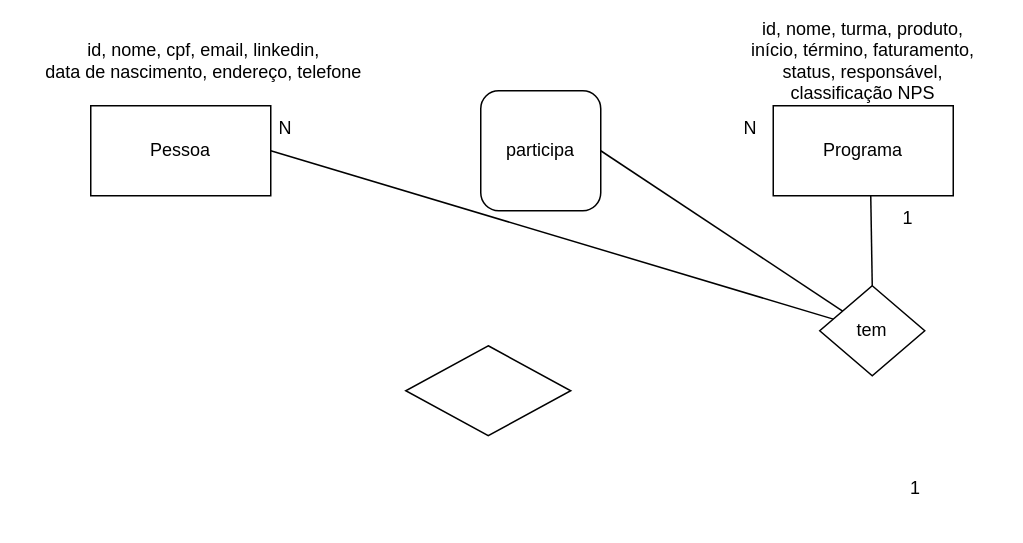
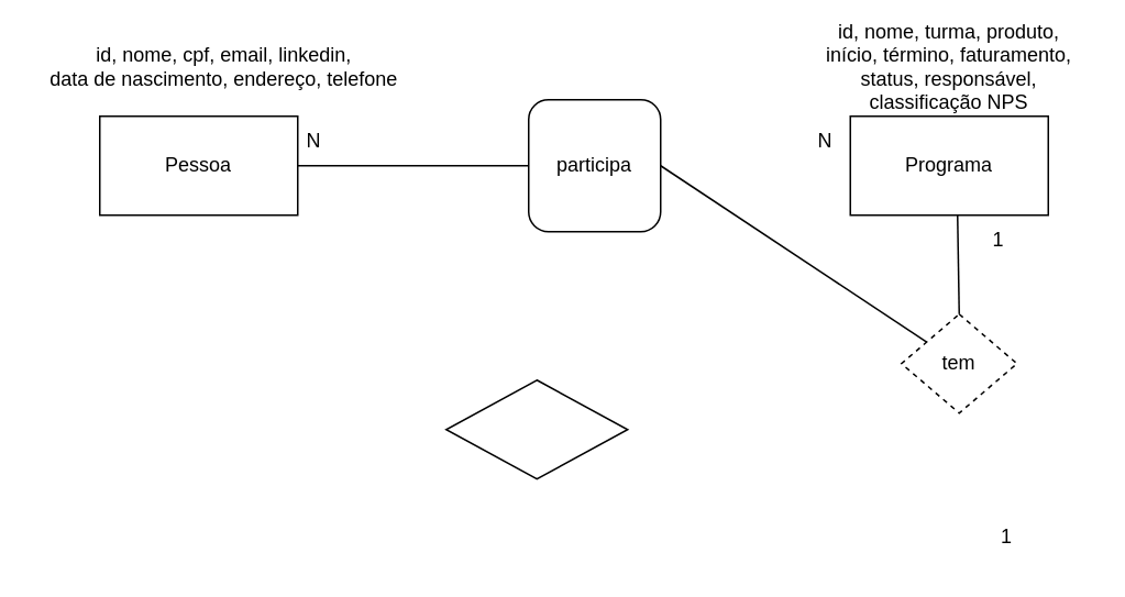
  <mxCell id="0" />
  <mxCell id="1" parent="0" />
  <mxCell id="2" value="Pessoa" style="rounded=0;whiteSpace=wrap;html=1;" vertex="1" parent="1"><mxGeometry x="60" y="70" width="120" height="60" as="geometry" /></mxCell>
  <mxCell id="3" value="id, nome, cpf, email, linkedin, &lt;br&gt;data de nascimento, endereço, telefone" style="text;html=1;align=center;verticalAlign=middle;resizable=0;points=[];autosize=1;strokeColor=none;fillColor=none;" vertex="1" parent="1"><mxGeometry y="20" width="230" height="40" as="geometry" x="20" /></mxCell>
  <mxCell id="4" value="Programa" style="rounded=0;whiteSpace=wrap;html=1;" vertex="1" parent="1"><mxGeometry x="515" y="70" width="120" height="60" as="geometry" /></mxCell>
  <mxCell id="5" value="id, nome, turma, produto, início, término, faturamento, status, responsável, classificação NPS" style="text;html=1;strokeColor=none;fillColor=none;align=center;verticalAlign=middle;whiteSpace=wrap;rounded=0;" vertex="1" parent="1"><mxGeometry x="490" y="20" width="170" height="40" as="geometry" /></mxCell>
  <mxCell id="6" value="participa" style="whiteSpace=wrap;html=1;rounded=1;" vertex="1" parent="1"><mxGeometry x="320" y="60" width="80" height="80" as="geometry" /></mxCell>
  <mxCell id="7" value="" style="endArrow=none;html=1;rounded=0;exitX=1;exitY=0.5;exitDx=0;exitDy=0;" edge="1" parent="1" source="6" target="11"><mxGeometry width="50" height="50" relative="1" as="geometry"><mxPoint x="410" y="100" as="sourcePoint" /><mxPoint x="510" y="100" as="targetPoint" /></mxGeometry></mxCell>
- <mxCell id="8" value="" style="endArrow=none;html=1;rounded=0;exitX=1;exitY=0.5;exitDx=0;exitDy=0;" edge="1" parent="1" source="2" target="11"><mxGeometry width="50" height="50" relative="1" as="geometry"><mxPoint x="180" y="110" as="sourcePoint" /><mxPoint x="230" y="60" as="targetPoint" /></mxGeometry></mxCell>
+ <mxCell id="8" value="" style="endArrow=none;html=1;rounded=0;entryX=0;entryY=0.5;entryDx=0;entryDy=0;exitX=1;exitY=0.5;exitDx=0;exitDy=0;" edge="1" parent="1" source="2" target="6"><mxGeometry width="50" height="50" relative="1" as="geometry"><mxPoint x="180" y="110" as="sourcePoint" /><mxPoint x="230" y="60" as="targetPoint" /></mxGeometry></mxCell>
  <mxCell id="9" value="N" style="text;html=1;strokeColor=none;fillColor=none;align=center;verticalAlign=middle;whiteSpace=wrap;rounded=0;" vertex="1" parent="1"><mxGeometry x="470" y="70" width="60" height="30" as="geometry" /></mxCell>
  <mxCell id="10" value="N" style="text;html=1;strokeColor=none;fillColor=none;align=center;verticalAlign=middle;whiteSpace=wrap;rounded=0;" vertex="1" parent="1"><mxGeometry x="160" y="70" width="60" height="30" as="geometry" /></mxCell>
- <mxCell id="11" value="tem" style="rhombus;whiteSpace=wrap;html=1;" vertex="1" parent="1"><mxGeometry x="546" y="190" width="70" height="60" as="geometry" /></mxCell>
+ <mxCell id="11" value="tem" style="rhombus;whiteSpace=wrap;html=1;dashed=1;" vertex="1" parent="1"><mxGeometry x="546" y="190" width="70" height="60" as="geometry" /></mxCell>
  <mxCell id="12" value="" style="endArrow=none;html=1;rounded=0;exitX=0.5;exitY=0;exitDx=0;exitDy=0;" edge="1" parent="1" source="11"><mxGeometry width="50" height="50" relative="1" as="geometry"><mxPoint x="410" y="280" as="sourcePoint" /><mxPoint x="580" y="130" as="targetPoint" /><Array as="points"><mxPoint x="580" y="130" /></Array></mxGeometry></mxCell>
  <mxCell id="13" value="1" style="text;html=1;strokeColor=none;fillColor=none;align=center;verticalAlign=middle;whiteSpace=wrap;rounded=0;" vertex="1" parent="1"><mxGeometry x="575" y="130" width="60" height="30" as="geometry" /></mxCell>
  <mxCell id="14" value="1" style="text;html=1;strokeColor=none;fillColor=none;align=center;verticalAlign=middle;whiteSpace=wrap;rounded=0;" vertex="1" parent="1"><mxGeometry x="580" y="310" width="60" height="30" as="geometry" /></mxCell>
  <mxCell id="15" value="" style="rhombus;whiteSpace=wrap;html=1;" vertex="1" parent="1"><mxGeometry x="270" y="230" width="110" height="60" as="geometry" /></mxCell>
